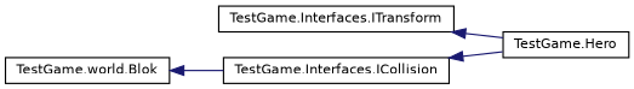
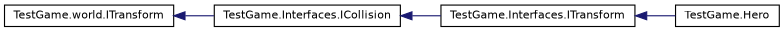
  digraph {
    rankdir=LR
    node [color=black fillcolor=white fontname=Helvetica fontsize=10 shape=record style=filled]
    edge [color=midnightblue dir=back fontname=Helvetica fontsize=10 labelfontname=Helvetica labelfontsize=10 style=solid]
    n1 [height=0.2 label="TestGame.Interfaces.ICollision" width=0.4]
    n2 [height=0.2 label="TestGame.Hero" width=0.4]
-   n3 [height=0.2 label="TestGame.world.Blok" width=0.4]
+   n3 [height=0.2 label="TestGame.world.ITransform" width=0.4]
    n4 [height=0.2 label="TestGame.Interfaces.ITransform" width=0.4]
-   n1 -> n2
+   n1 -> n4
    n3 -> n1
    n4 -> n2
  }
